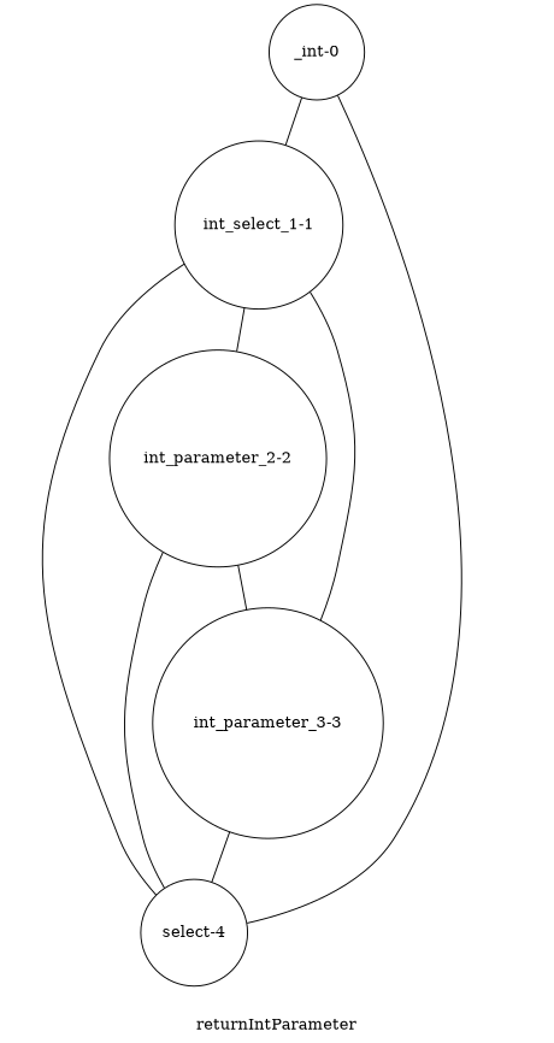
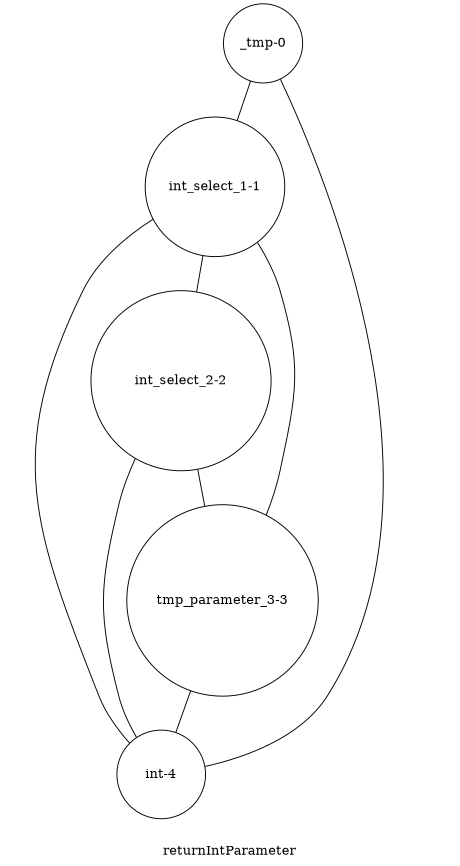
  graph {
    label=returnIntParameter
    node [fillcolor=White shape=circle style=filled]
-   n1 [label="_int-0"]
+   n1 [label="_tmp-0"]
    n2 [label="int_select_1-1"]
-   n3 [label="select-4"]
-   n4 [label="int_parameter_2-2"]
-   n5 [label="int_parameter_3-3"]
+   n3 [label="int-4"]
+   n4 [label="int_select_2-2"]
+   n5 [label="tmp_parameter_3-3"]
    n1 -- n2
    n1 -- n3
    n2 -- n3
    n2 -- n4
    n2 -- n5
    n4 -- n3
    n4 -- n5
    n5 -- n3
  }
